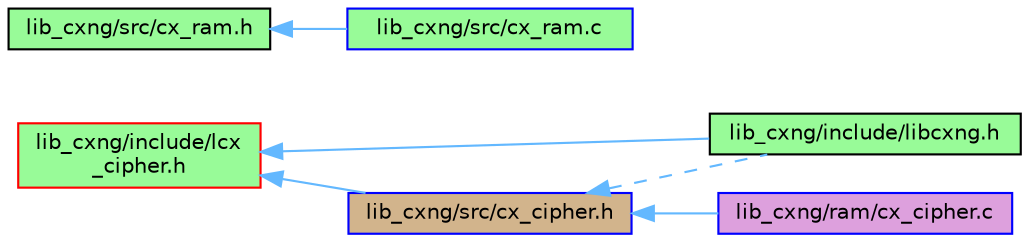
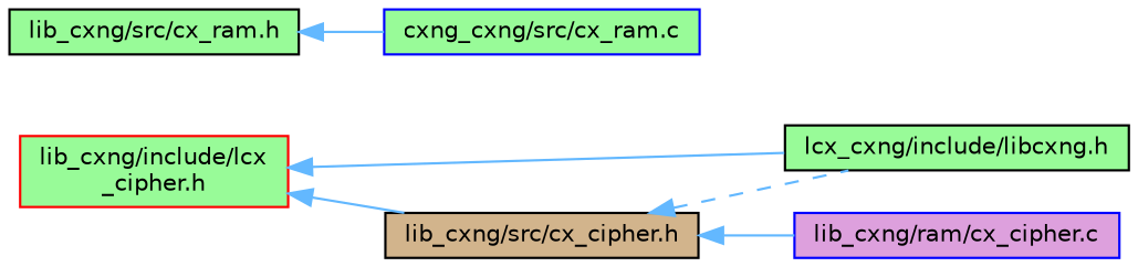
  digraph {
    rankdir=LR
    node [color=blue fillcolor=palegreen fontname=Helvetica fontsize=10 shape=box style=filled]
    edge [color=steelblue1 dir=back fontname=Helvetica fontsize=10 labelfontname=Helvetica labelfontsize=10 style=solid]
    n1 [color=red fontcolor=black height=0.2 label="lib_cxng/include/lcx\l_cipher.h" width=0.4]
-   n2 [color=black height=0.2 label="lib_cxng/include/libcxng.h" width=0.4]
-   n3 [fillcolor=tan height=0.2 label="lib_cxng/src/cx_cipher.h" width=0.4]
+   n2 [color=black height=0.2 label="lcx_cxng/include/libcxng.h" width=0.4]
+   n3 [color=black fillcolor=tan height=0.2 label="lib_cxng/src/cx_cipher.h" width=0.4]
    n4 [fillcolor=plum height=0.2 label="lib_cxng/ram/cx_cipher.c" width=0.4]
    n5 [color=black height=0.2 label="lib_cxng/src/cx_ram.h" width=0.4]
-   n6 [height=0.2 label="lib_cxng/src/cx_ram.c" width=0.4]
+   n6 [height=0.2 label="cxng_cxng/src/cx_ram.c" width=0.4]
    n1 -> n2
    n1 -> n3
    n3 -> n2 [style=dashed]
    n3 -> n4
    n5 -> n6
  }
